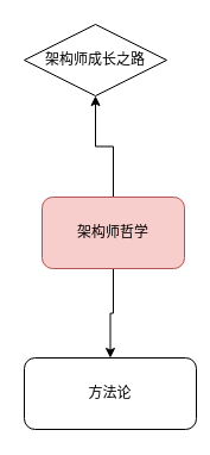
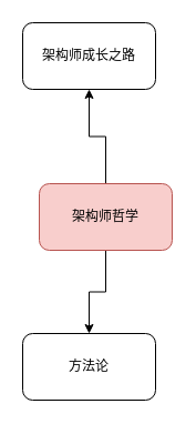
  <mxCell id="0" />
  <mxCell id="1" parent="0" />
  <mxCell id="2" value="" style="edgeStyle=orthogonalEdgeStyle;rounded=0;orthogonalLoop=1;jettySize=auto;html=1;" edge="1" parent="1" source="4" target="5"><mxGeometry relative="1" as="geometry" /></mxCell>
  <mxCell id="3" value="" style="edgeStyle=orthogonalEdgeStyle;rounded=0;orthogonalLoop=1;jettySize=auto;html=1;" edge="1" parent="1" source="4" target="6"><mxGeometry relative="1" as="geometry" /></mxCell>
  <mxCell id="4" value="架构师哲学" style="rounded=1;whiteSpace=wrap;html=1;fillColor=#f8cecc;strokeColor=#b85450;" vertex="1" parent="1"><mxGeometry x="35" y="165" width="120" height="60" as="geometry" /></mxCell>
- <mxCell id="5" value="架构师成长之路" style="rhombus;whiteSpace=wrap;html=1;" vertex="1" parent="1"><mxGeometry x="20" y="20" width="120" height="60" as="geometry" /></mxCell>
- <mxCell id="6" value="方法论" style="whiteSpace=wrap;html=1;rounded=1;" vertex="1" parent="1"><mxGeometry x="20" y="300" width="145" height="60" as="geometry" /></mxCell>
+ <mxCell id="5" value="架构师成长之路" style="whiteSpace=wrap;html=1;rounded=1;" vertex="1" parent="1"><mxGeometry x="20" y="20" width="120" height="60" as="geometry" /></mxCell>
+ <mxCell id="6" value="方法论" style="whiteSpace=wrap;html=1;rounded=1;" vertex="1" parent="1"><mxGeometry x="20" y="300" width="120" height="60" as="geometry" /></mxCell>
